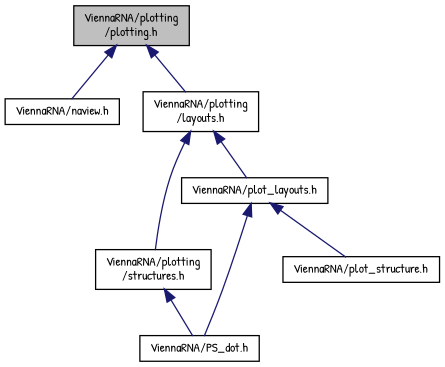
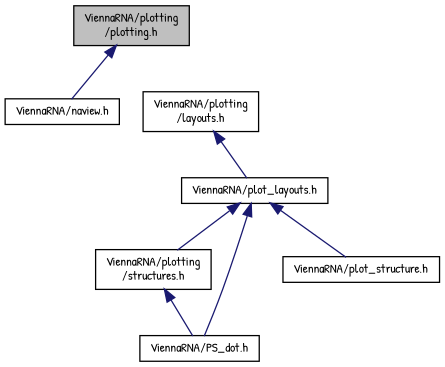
  digraph {
    fontname="Patrick Hand"
    node [color=black fontname="Patrick Hand" fontsize=10 shape=record]
    edge [color=midnightblue dir=back fontname="Patrick Hand" fontsize=10 labelfontname=Helvetica labelfontsize=10 style=solid]
    n1 [fillcolor=grey75 fontcolor=black height=0.2 label="ViennaRNA/plotting\l/plotting.h" style=filled width=0.4]
    n2 [height=0.2 label="ViennaRNA/naview.h" width=0.4]
    n3 [height=0.2 label="ViennaRNA/plotting\l/layouts.h" width=0.4]
    n4 [height=0.2 label="ViennaRNA/plot_layouts.h" width=0.4]
    n5 [height=0.2 label="ViennaRNA/plotting\l/structures.h" width=0.4]
    n6 [height=0.2 label="ViennaRNA/PS_dot.h" width=0.4]
    n7 [height=0.2 label="ViennaRNA/plot_structure.h" width=0.4]
    n1 -> n2
-   n1 -> n3
    n3 -> n4
-   n3 -> n5
+   n4 -> n5
    n4 -> n6
    n4 -> n7
    n5 -> n6
  }
